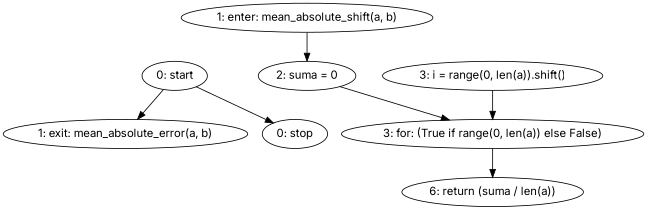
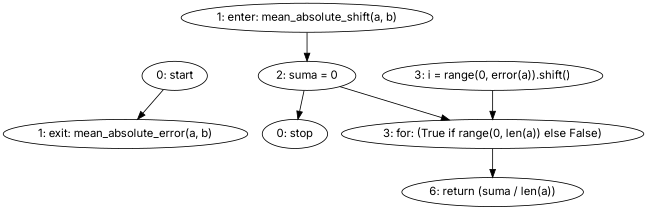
  strict digraph {
    fontname=Inter
    node [fontname=Inter]
    edge [fontname=Inter]
    n1 [label="0: start"]
    n2 [label="0: stop"]
    n3 [label="1: exit: mean_absolute_error(a, b)"]
    n4 [label="1: enter: mean_absolute_shift(a, b)"]
    n5 [label="2: suma = 0"]
    n6 [label="3: for: (True if range(0, len(a)) else False)"]
    n7 [label="6: return (suma / len(a))"]
-   n8 [label="3: i = range(0, len(a)).shift()"]
-   n1 -> n2
+   n8 [label="3: i = range(0, error(a)).shift()"]
+   n5 -> n2
    n1 -> n3
    n4 -> n5
    n5 -> n6
    n6 -> n7
    n8 -> n6
  }
